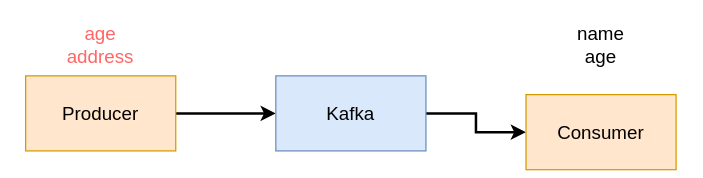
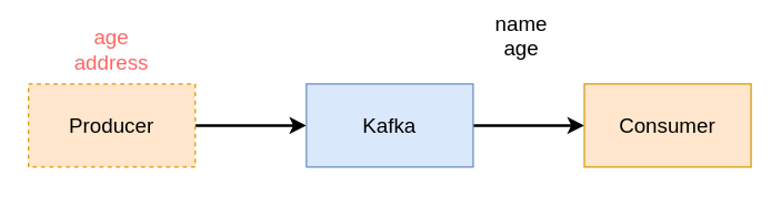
  <mxCell id="0" />
  <mxCell id="1" parent="0" />
  <mxCell id="2" style="edgeStyle=orthogonalEdgeStyle;rounded=0;orthogonalLoop=1;jettySize=auto;html=1;exitX=1;exitY=0.5;exitDx=0;exitDy=0;entryX=0;entryY=0.5;entryDx=0;entryDy=0;fontSize=15;strokeWidth=2;" parent="1" source="3" target="5" edge="1"><mxGeometry relative="1" as="geometry" /></mxCell>
- <mxCell id="3" value="&lt;span style=&quot;font-size: 15px;&quot;&gt;Producer&lt;/span&gt;" style="rounded=0;whiteSpace=wrap;html=1;fillColor=#ffe6cc;strokeColor=#d79b00;" parent="1" vertex="1"><mxGeometry x="20" y="60" width="120" height="60" as="geometry" /></mxCell>
+ <mxCell id="3" value="&lt;span style=&quot;font-size: 15px;&quot;&gt;Producer&lt;/span&gt;" style="rounded=0;whiteSpace=wrap;html=1;fillColor=#ffe6cc;strokeColor=#d79b00;dashed=1;" parent="1" vertex="1"><mxGeometry x="20" y="60" width="120" height="60" as="geometry" /></mxCell>
  <mxCell id="4" style="edgeStyle=orthogonalEdgeStyle;rounded=0;orthogonalLoop=1;jettySize=auto;html=1;exitX=1;exitY=0.5;exitDx=0;exitDy=0;entryX=0;entryY=0.5;entryDx=0;entryDy=0;fontSize=15;strokeWidth=2;" parent="1" source="5" target="6" edge="1"><mxGeometry relative="1" as="geometry" /></mxCell>
  <mxCell id="5" value="Kafka" style="rounded=0;whiteSpace=wrap;html=1;fontSize=15;fillColor=#dae8fc;strokeColor=#6c8ebf;" parent="1" vertex="1"><mxGeometry x="220" y="60" width="120" height="60" as="geometry" /></mxCell>
- <mxCell id="6" value="Consumer" style="rounded=0;whiteSpace=wrap;html=1;fontSize=15;fillColor=#ffe6cc;strokeColor=#d79b00;" parent="1" vertex="1"><mxGeometry x="420" y="75" width="120" height="60" as="geometry" /></mxCell>
+ <mxCell id="6" value="Consumer" style="rounded=0;whiteSpace=wrap;html=1;fontSize=15;fillColor=#ffe6cc;strokeColor=#d79b00;" parent="1" vertex="1"><mxGeometry x="420" y="60" width="120" height="60" as="geometry" /></mxCell>
  <mxCell id="7" value="&lt;font color=&quot;#ff6666&quot;&gt;age&lt;br&gt;address&lt;/font&gt;" style="text;html=1;strokeColor=none;fillColor=none;align=center;verticalAlign=middle;whiteSpace=wrap;rounded=0;fontSize=15;" parent="1" vertex="1"><mxGeometry x="50" y="20" width="60" height="30" as="geometry" /></mxCell>
- <mxCell id="8" value="name&lt;br&gt;age" style="text;html=1;strokeColor=none;fillColor=none;align=center;verticalAlign=middle;whiteSpace=wrap;rounded=0;fontSize=15;" parent="1" vertex="1"><mxGeometry x="450" y="20" width="60" height="30" as="geometry" /></mxCell>
+ <mxCell id="8" value="name&lt;br&gt;age" style="text;html=1;strokeColor=none;fillColor=none;align=center;verticalAlign=middle;whiteSpace=wrap;rounded=0;fontSize=15;" parent="1" vertex="1"><mxGeometry x="345" y="10" width="60" height="30" as="geometry" /></mxCell>
